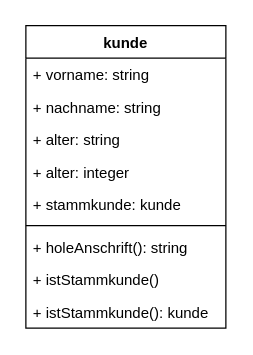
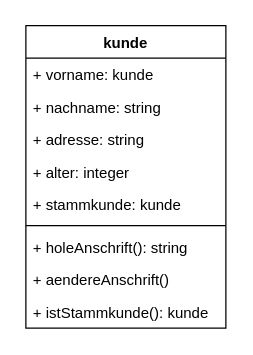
  <mxCell id="0" />
  <mxCell id="1" parent="0" />
  <mxCell id="2" value="kunde" style="swimlane;fontStyle=1;align=center;verticalAlign=top;childLayout=stackLayout;horizontal=1;startSize=26;horizontalStack=0;resizeParent=1;resizeParentMax=0;resizeLast=0;collapsible=1;marginBottom=0;" vertex="1" parent="1"><mxGeometry x="20" y="20" width="160" height="242" as="geometry" /></mxCell>
- <mxCell id="3" value="+ vorname: string" style="text;strokeColor=none;fillColor=none;align=left;verticalAlign=top;spacingLeft=4;spacingRight=4;overflow=hidden;rotatable=0;points=[[0,0.5],[1,0.5]];portConstraint=eastwest;" vertex="1" parent="2"><mxGeometry y="26" width="160" height="26" as="geometry" /></mxCell>
+ <mxCell id="3" value="+ vorname: kunde" style="text;strokeColor=none;fillColor=none;align=left;verticalAlign=top;spacingLeft=4;spacingRight=4;overflow=hidden;rotatable=0;points=[[0,0.5],[1,0.5]];portConstraint=eastwest;" vertex="1" parent="2"><mxGeometry y="26" width="160" height="26" as="geometry" /></mxCell>
  <mxCell id="4" value="+ nachname: string" style="text;strokeColor=none;fillColor=none;align=left;verticalAlign=top;spacingLeft=4;spacingRight=4;overflow=hidden;rotatable=0;points=[[0,0.5],[1,0.5]];portConstraint=eastwest;" vertex="1" parent="2"><mxGeometry y="52" width="160" height="26" as="geometry" /></mxCell>
- <mxCell id="5" value="+ alter: string" style="text;strokeColor=none;fillColor=none;align=left;verticalAlign=top;spacingLeft=4;spacingRight=4;overflow=hidden;rotatable=0;points=[[0,0.5],[1,0.5]];portConstraint=eastwest;" vertex="1" parent="2"><mxGeometry y="78" width="160" height="26" as="geometry" /></mxCell>
+ <mxCell id="5" value="+ adresse: string" style="text;strokeColor=none;fillColor=none;align=left;verticalAlign=top;spacingLeft=4;spacingRight=4;overflow=hidden;rotatable=0;points=[[0,0.5],[1,0.5]];portConstraint=eastwest;" vertex="1" parent="2"><mxGeometry y="78" width="160" height="26" as="geometry" /></mxCell>
  <mxCell id="6" value="+ alter: integer" style="text;strokeColor=none;fillColor=none;align=left;verticalAlign=top;spacingLeft=4;spacingRight=4;overflow=hidden;rotatable=0;points=[[0,0.5],[1,0.5]];portConstraint=eastwest;" vertex="1" parent="2"><mxGeometry y="104" width="160" height="26" as="geometry" /></mxCell>
  <mxCell id="7" value="+ stammkunde: kunde" style="text;strokeColor=none;fillColor=none;align=left;verticalAlign=top;spacingLeft=4;spacingRight=4;overflow=hidden;rotatable=0;points=[[0,0.5],[1,0.5]];portConstraint=eastwest;" vertex="1" parent="2"><mxGeometry y="130" width="160" height="26" as="geometry" /></mxCell>
  <mxCell id="8" value="" style="line;strokeWidth=1;fillColor=none;align=left;verticalAlign=middle;spacingTop=-1;spacingLeft=3;spacingRight=3;rotatable=0;labelPosition=right;points=[];portConstraint=eastwest;" vertex="1" parent="2"><mxGeometry y="156" width="160" height="8" as="geometry" /></mxCell>
  <mxCell id="9" value="+ holeAnschrift(): string" style="text;strokeColor=none;fillColor=none;align=left;verticalAlign=top;spacingLeft=4;spacingRight=4;overflow=hidden;rotatable=0;points=[[0,0.5],[1,0.5]];portConstraint=eastwest;" vertex="1" parent="2"><mxGeometry y="164" width="160" height="26" as="geometry" /></mxCell>
- <mxCell id="10" value="+ istStammkunde()" style="text;strokeColor=none;fillColor=none;align=left;verticalAlign=top;spacingLeft=4;spacingRight=4;overflow=hidden;rotatable=0;points=[[0,0.5],[1,0.5]];portConstraint=eastwest;" vertex="1" parent="2"><mxGeometry y="190" width="160" height="26" as="geometry" /></mxCell>
+ <mxCell id="10" value="+ aendereAnschrift()" style="text;strokeColor=none;fillColor=none;align=left;verticalAlign=top;spacingLeft=4;spacingRight=4;overflow=hidden;rotatable=0;points=[[0,0.5],[1,0.5]];portConstraint=eastwest;" vertex="1" parent="2"><mxGeometry y="190" width="160" height="26" as="geometry" /></mxCell>
  <mxCell id="11" value="+ istStammkunde(): kunde" style="text;strokeColor=none;fillColor=none;align=left;verticalAlign=top;spacingLeft=4;spacingRight=4;overflow=hidden;rotatable=0;points=[[0,0.5],[1,0.5]];portConstraint=eastwest;" vertex="1" parent="2"><mxGeometry y="216" width="160" height="26" as="geometry" /></mxCell>
